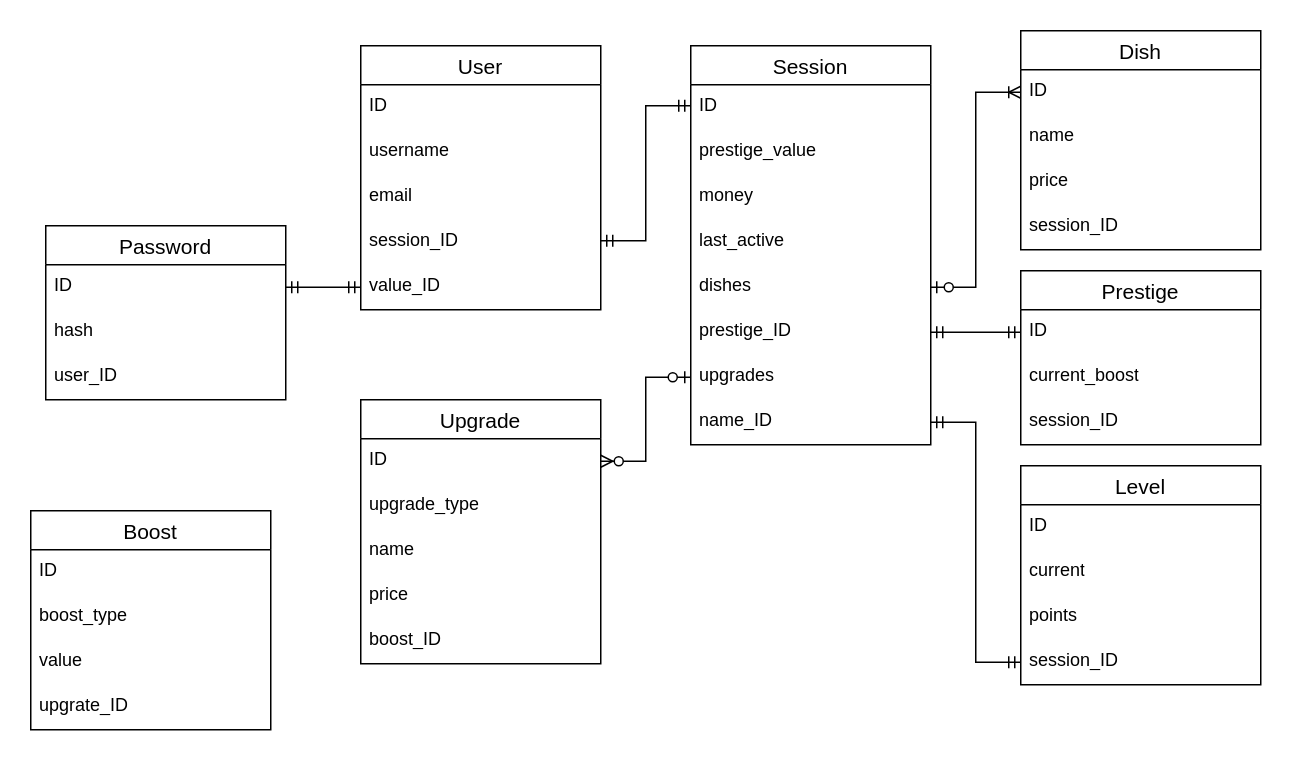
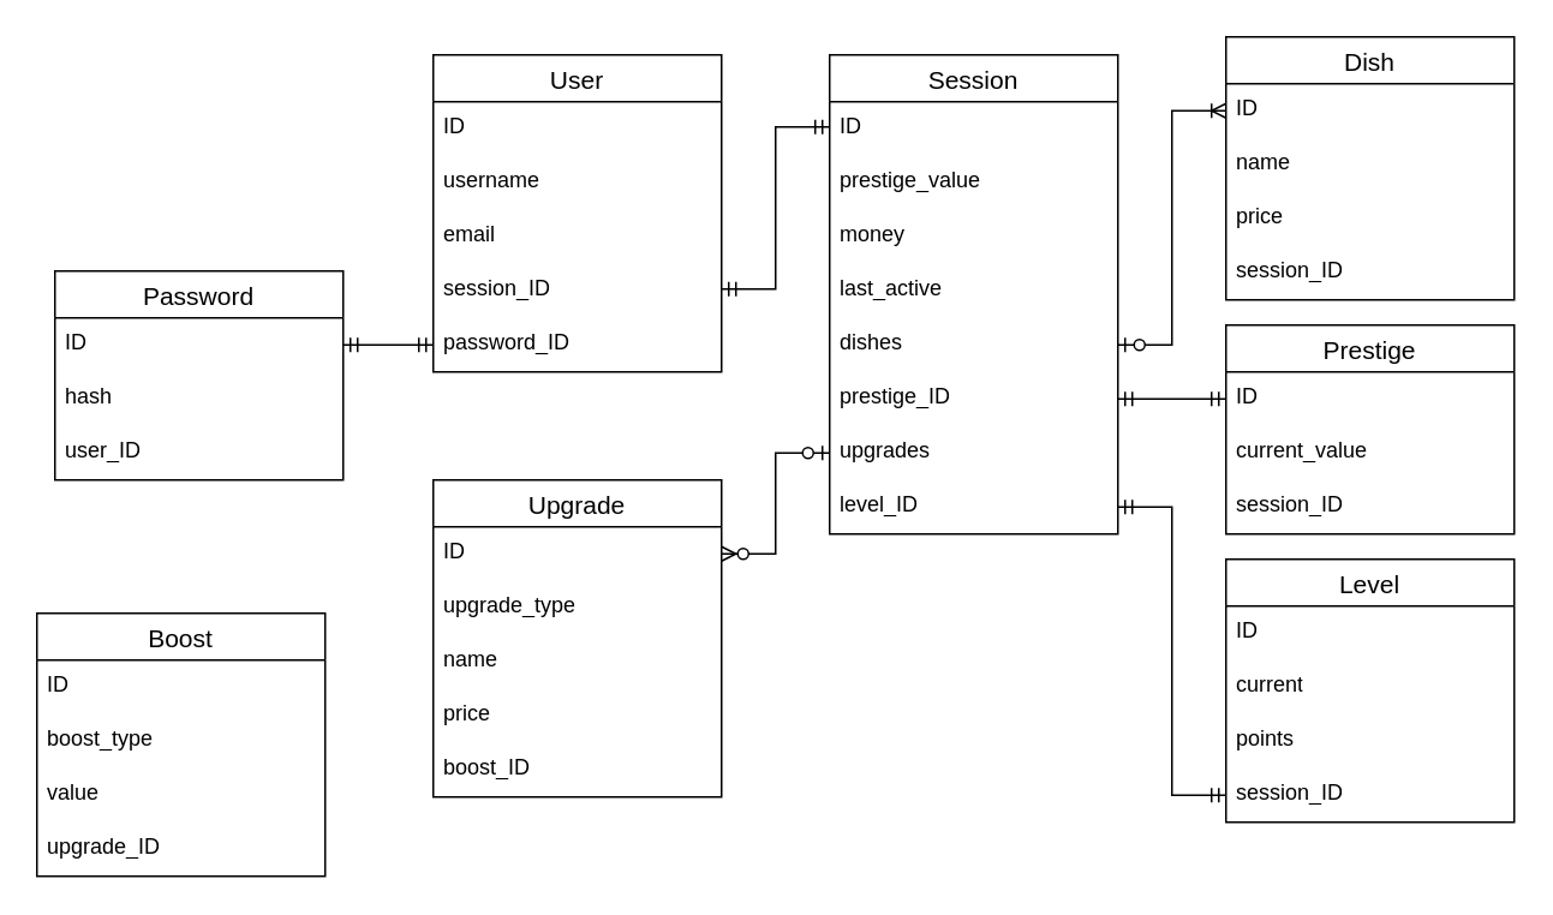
  <mxCell id="0" />
  <mxCell id="1" parent="0" />
  <mxCell id="2" value="User" style="swimlane;fontStyle=0;childLayout=stackLayout;horizontal=1;startSize=26;horizontalStack=0;resizeParent=1;resizeParentMax=0;resizeLast=0;collapsible=1;marginBottom=0;align=center;fontSize=14;" parent="1" vertex="1"><mxGeometry x="240" y="30" width="160" height="176" as="geometry" /></mxCell>
  <mxCell id="3" value="ID" style="text;strokeColor=none;fillColor=none;spacingLeft=4;spacingRight=4;overflow=hidden;rotatable=0;points=[[0,0.5],[1,0.5]];portConstraint=eastwest;fontSize=12;whiteSpace=wrap;html=1;" parent="2" vertex="1"><mxGeometry y="26" width="160" height="30" as="geometry" /></mxCell>
  <mxCell id="4" value="username" style="text;strokeColor=none;fillColor=none;spacingLeft=4;spacingRight=4;overflow=hidden;rotatable=0;points=[[0,0.5],[1,0.5]];portConstraint=eastwest;fontSize=12;whiteSpace=wrap;html=1;" parent="2" vertex="1"><mxGeometry y="56" width="160" height="30" as="geometry" /></mxCell>
  <mxCell id="5" value="email" style="text;strokeColor=none;fillColor=none;spacingLeft=4;spacingRight=4;overflow=hidden;rotatable=0;points=[[0,0.5],[1,0.5]];portConstraint=eastwest;fontSize=12;whiteSpace=wrap;html=1;" parent="2" vertex="1"><mxGeometry y="86" width="160" height="30" as="geometry" /></mxCell>
  <mxCell id="6" value="session_ID" style="text;strokeColor=none;fillColor=none;spacingLeft=4;spacingRight=4;overflow=hidden;rotatable=0;points=[[0,0.5],[1,0.5]];portConstraint=eastwest;fontSize=12;whiteSpace=wrap;html=1;" parent="2" vertex="1"><mxGeometry y="116" width="160" height="30" as="geometry" /></mxCell>
- <mxCell id="7" value="value_ID" style="text;strokeColor=none;fillColor=none;spacingLeft=4;spacingRight=4;overflow=hidden;rotatable=0;points=[[0,0.5],[1,0.5]];portConstraint=eastwest;fontSize=12;whiteSpace=wrap;html=1;" parent="2" vertex="1"><mxGeometry y="146" width="160" height="30" as="geometry" /></mxCell>
+ <mxCell id="7" value="password_ID" style="text;strokeColor=none;fillColor=none;spacingLeft=4;spacingRight=4;overflow=hidden;rotatable=0;points=[[0,0.5],[1,0.5]];portConstraint=eastwest;fontSize=12;whiteSpace=wrap;html=1;" parent="2" vertex="1"><mxGeometry y="146" width="160" height="30" as="geometry" /></mxCell>
  <mxCell id="8" value="Password" style="swimlane;fontStyle=0;childLayout=stackLayout;horizontal=1;startSize=26;horizontalStack=0;resizeParent=1;resizeParentMax=0;resizeLast=0;collapsible=1;marginBottom=0;align=center;fontSize=14;" parent="1" vertex="1"><mxGeometry x="30" y="150" width="160" height="116" as="geometry" /></mxCell>
  <mxCell id="9" value="ID" style="text;strokeColor=none;fillColor=none;spacingLeft=4;spacingRight=4;overflow=hidden;rotatable=0;points=[[0,0.5],[1,0.5]];portConstraint=eastwest;fontSize=12;whiteSpace=wrap;html=1;" parent="8" vertex="1"><mxGeometry y="26" width="160" height="30" as="geometry" /></mxCell>
  <mxCell id="10" value="hash" style="text;strokeColor=none;fillColor=none;spacingLeft=4;spacingRight=4;overflow=hidden;rotatable=0;points=[[0,0.5],[1,0.5]];portConstraint=eastwest;fontSize=12;whiteSpace=wrap;html=1;" parent="8" vertex="1"><mxGeometry y="56" width="160" height="30" as="geometry" /></mxCell>
  <mxCell id="11" value="user_ID" style="text;strokeColor=none;fillColor=none;spacingLeft=4;spacingRight=4;overflow=hidden;rotatable=0;points=[[0,0.5],[1,0.5]];portConstraint=eastwest;fontSize=12;whiteSpace=wrap;html=1;" parent="8" vertex="1"><mxGeometry y="86" width="160" height="30" as="geometry" /></mxCell>
  <mxCell id="12" value="Session" style="swimlane;fontStyle=0;childLayout=stackLayout;horizontal=1;startSize=26;horizontalStack=0;resizeParent=1;resizeParentMax=0;resizeLast=0;collapsible=1;marginBottom=0;align=center;fontSize=14;" parent="1" vertex="1"><mxGeometry x="460" y="30" width="160" height="266" as="geometry" /></mxCell>
  <mxCell id="13" value="ID" style="text;strokeColor=none;fillColor=none;spacingLeft=4;spacingRight=4;overflow=hidden;rotatable=0;points=[[0,0.5],[1,0.5]];portConstraint=eastwest;fontSize=12;whiteSpace=wrap;html=1;" parent="12" vertex="1"><mxGeometry y="26" width="160" height="30" as="geometry" /></mxCell>
  <mxCell id="14" value="prestige_value" style="text;strokeColor=none;fillColor=none;spacingLeft=4;spacingRight=4;overflow=hidden;rotatable=0;points=[[0,0.5],[1,0.5]];portConstraint=eastwest;fontSize=12;whiteSpace=wrap;html=1;" parent="12" vertex="1"><mxGeometry y="56" width="160" height="30" as="geometry" /></mxCell>
  <mxCell id="15" value="money" style="text;strokeColor=none;fillColor=none;spacingLeft=4;spacingRight=4;overflow=hidden;rotatable=0;points=[[0,0.5],[1,0.5]];portConstraint=eastwest;fontSize=12;whiteSpace=wrap;html=1;" parent="12" vertex="1"><mxGeometry y="86" width="160" height="30" as="geometry" /></mxCell>
  <mxCell id="16" value="last_active" style="text;strokeColor=none;fillColor=none;spacingLeft=4;spacingRight=4;overflow=hidden;rotatable=0;points=[[0,0.5],[1,0.5]];portConstraint=eastwest;fontSize=12;whiteSpace=wrap;html=1;" parent="12" vertex="1"><mxGeometry y="116" width="160" height="30" as="geometry" /></mxCell>
  <mxCell id="17" value="dishes" style="text;strokeColor=none;fillColor=none;spacingLeft=4;spacingRight=4;overflow=hidden;rotatable=0;points=[[0,0.5],[1,0.5]];portConstraint=eastwest;fontSize=12;whiteSpace=wrap;html=1;" parent="12" vertex="1"><mxGeometry y="146" width="160" height="30" as="geometry" /></mxCell>
  <mxCell id="18" value="prestige_ID" style="text;strokeColor=none;fillColor=none;spacingLeft=4;spacingRight=4;overflow=hidden;rotatable=0;points=[[0,0.5],[1,0.5]];portConstraint=eastwest;fontSize=12;whiteSpace=wrap;html=1;" parent="12" vertex="1"><mxGeometry y="176" width="160" height="30" as="geometry" /></mxCell>
  <mxCell id="19" value="upgrades" style="text;strokeColor=none;fillColor=none;spacingLeft=4;spacingRight=4;overflow=hidden;rotatable=0;points=[[0,0.5],[1,0.5]];portConstraint=eastwest;fontSize=12;whiteSpace=wrap;html=1;" parent="12" vertex="1"><mxGeometry y="206" width="160" height="30" as="geometry" /></mxCell>
- <mxCell id="20" value="name_ID" style="text;strokeColor=none;fillColor=none;spacingLeft=4;spacingRight=4;overflow=hidden;rotatable=0;points=[[0,0.5],[1,0.5]];portConstraint=eastwest;fontSize=12;whiteSpace=wrap;html=1;" parent="12" vertex="1"><mxGeometry y="236" width="160" height="30" as="geometry" /></mxCell>
+ <mxCell id="20" value="level_ID" style="text;strokeColor=none;fillColor=none;spacingLeft=4;spacingRight=4;overflow=hidden;rotatable=0;points=[[0,0.5],[1,0.5]];portConstraint=eastwest;fontSize=12;whiteSpace=wrap;html=1;" parent="12" vertex="1"><mxGeometry y="236" width="160" height="30" as="geometry" /></mxCell>
  <mxCell id="21" value="Prestige" style="swimlane;fontStyle=0;childLayout=stackLayout;horizontal=1;startSize=26;horizontalStack=0;resizeParent=1;resizeParentMax=0;resizeLast=0;collapsible=1;marginBottom=0;align=center;fontSize=14;" parent="1" vertex="1"><mxGeometry x="680" y="180" width="160" height="116" as="geometry" /></mxCell>
  <mxCell id="22" value="ID" style="text;strokeColor=none;fillColor=none;spacingLeft=4;spacingRight=4;overflow=hidden;rotatable=0;points=[[0,0.5],[1,0.5]];portConstraint=eastwest;fontSize=12;whiteSpace=wrap;html=1;" parent="21" vertex="1"><mxGeometry y="26" width="160" height="30" as="geometry" /></mxCell>
- <mxCell id="23" value="current_boost" style="text;strokeColor=none;fillColor=none;spacingLeft=4;spacingRight=4;overflow=hidden;rotatable=0;points=[[0,0.5],[1,0.5]];portConstraint=eastwest;fontSize=12;whiteSpace=wrap;html=1;" parent="21" vertex="1"><mxGeometry y="56" width="160" height="30" as="geometry" /></mxCell>
+ <mxCell id="23" value="current_value" style="text;strokeColor=none;fillColor=none;spacingLeft=4;spacingRight=4;overflow=hidden;rotatable=0;points=[[0,0.5],[1,0.5]];portConstraint=eastwest;fontSize=12;whiteSpace=wrap;html=1;" parent="21" vertex="1"><mxGeometry y="56" width="160" height="30" as="geometry" /></mxCell>
  <mxCell id="24" value="session_ID" style="text;strokeColor=none;fillColor=none;spacingLeft=4;spacingRight=4;overflow=hidden;rotatable=0;points=[[0,0.5],[1,0.5]];portConstraint=eastwest;fontSize=12;whiteSpace=wrap;html=1;" parent="21" vertex="1"><mxGeometry y="86" width="160" height="30" as="geometry" /></mxCell>
  <mxCell id="25" value="" style="edgeStyle=entityRelationEdgeStyle;fontSize=12;html=1;endArrow=ERmandOne;startArrow=ERmandOne;rounded=0;entryX=0;entryY=0.5;entryDx=0;entryDy=0;exitX=1;exitY=0.5;exitDx=0;exitDy=0;" parent="1" source="18" target="22" edge="1"><mxGeometry width="100" height="100" relative="1" as="geometry"><mxPoint x="660" y="171" as="sourcePoint" /><mxPoint x="250" y="276" as="targetPoint" /><Array as="points"><mxPoint x="270" y="250" /><mxPoint x="280" y="220" /></Array></mxGeometry></mxCell>
  <mxCell id="26" value="" style="fontSize=12;html=1;endArrow=ERmandOne;startArrow=ERmandOne;rounded=0;" parent="1" edge="1"><mxGeometry width="100" height="100" relative="1" as="geometry"><mxPoint x="400" y="160" as="sourcePoint" /><mxPoint x="460" y="70" as="targetPoint" /><Array as="points"><mxPoint x="430" y="160" /><mxPoint x="430" y="70" /></Array></mxGeometry></mxCell>
  <mxCell id="27" value="Dish" style="swimlane;fontStyle=0;childLayout=stackLayout;horizontal=1;startSize=26;horizontalStack=0;resizeParent=1;resizeParentMax=0;resizeLast=0;collapsible=1;marginBottom=0;align=center;fontSize=14;" parent="1" vertex="1"><mxGeometry x="680" y="20" width="160" height="146" as="geometry" /></mxCell>
  <mxCell id="28" value="ID" style="text;strokeColor=none;fillColor=none;spacingLeft=4;spacingRight=4;overflow=hidden;rotatable=0;points=[[0,0.5],[1,0.5]];portConstraint=eastwest;fontSize=12;whiteSpace=wrap;html=1;" parent="27" vertex="1"><mxGeometry y="26" width="160" height="30" as="geometry" /></mxCell>
  <mxCell id="29" value="name" style="text;strokeColor=none;fillColor=none;spacingLeft=4;spacingRight=4;overflow=hidden;rotatable=0;points=[[0,0.5],[1,0.5]];portConstraint=eastwest;fontSize=12;whiteSpace=wrap;html=1;" parent="27" vertex="1"><mxGeometry y="56" width="160" height="30" as="geometry" /></mxCell>
  <mxCell id="30" value="price" style="text;strokeColor=none;fillColor=none;spacingLeft=4;spacingRight=4;overflow=hidden;rotatable=0;points=[[0,0.5],[1,0.5]];portConstraint=eastwest;fontSize=12;whiteSpace=wrap;html=1;" parent="27" vertex="1"><mxGeometry y="86" width="160" height="30" as="geometry" /></mxCell>
  <mxCell id="31" value="session_ID" style="text;strokeColor=none;fillColor=none;spacingLeft=4;spacingRight=4;overflow=hidden;rotatable=0;points=[[0,0.5],[1,0.5]];portConstraint=eastwest;fontSize=12;whiteSpace=wrap;html=1;" parent="27" vertex="1"><mxGeometry y="116" width="160" height="30" as="geometry" /></mxCell>
  <mxCell id="32" value="Upgrade" style="swimlane;fontStyle=0;childLayout=stackLayout;horizontal=1;startSize=26;horizontalStack=0;resizeParent=1;resizeParentMax=0;resizeLast=0;collapsible=1;marginBottom=0;align=center;fontSize=14;" parent="1" vertex="1"><mxGeometry x="240" y="266" width="160" height="176" as="geometry" /></mxCell>
  <mxCell id="33" value="ID" style="text;strokeColor=none;fillColor=none;spacingLeft=4;spacingRight=4;overflow=hidden;rotatable=0;points=[[0,0.5],[1,0.5]];portConstraint=eastwest;fontSize=12;whiteSpace=wrap;html=1;" parent="32" vertex="1"><mxGeometry y="26" width="160" height="30" as="geometry" /></mxCell>
  <mxCell id="34" value="upgrade_type" style="text;strokeColor=none;fillColor=none;spacingLeft=4;spacingRight=4;overflow=hidden;rotatable=0;points=[[0,0.5],[1,0.5]];portConstraint=eastwest;fontSize=12;whiteSpace=wrap;html=1;" parent="32" vertex="1"><mxGeometry y="56" width="160" height="30" as="geometry" /></mxCell>
  <mxCell id="35" value="name" style="text;strokeColor=none;fillColor=none;spacingLeft=4;spacingRight=4;overflow=hidden;rotatable=0;points=[[0,0.5],[1,0.5]];portConstraint=eastwest;fontSize=12;whiteSpace=wrap;html=1;" parent="32" vertex="1"><mxGeometry y="86" width="160" height="30" as="geometry" /></mxCell>
  <mxCell id="36" value="price" style="text;strokeColor=none;fillColor=none;spacingLeft=4;spacingRight=4;overflow=hidden;rotatable=0;points=[[0,0.5],[1,0.5]];portConstraint=eastwest;fontSize=12;whiteSpace=wrap;html=1;" parent="32" vertex="1"><mxGeometry y="116" width="160" height="30" as="geometry" /></mxCell>
  <mxCell id="37" value="boost_ID" style="text;strokeColor=none;fillColor=none;spacingLeft=4;spacingRight=4;overflow=hidden;rotatable=0;points=[[0,0.5],[1,0.5]];portConstraint=eastwest;fontSize=12;whiteSpace=wrap;html=1;" parent="32" vertex="1"><mxGeometry y="146" width="160" height="30" as="geometry" /></mxCell>
  <mxCell id="38" value="Boost" style="swimlane;fontStyle=0;childLayout=stackLayout;horizontal=1;startSize=26;horizontalStack=0;resizeParent=1;resizeParentMax=0;resizeLast=0;collapsible=1;marginBottom=0;align=center;fontSize=14;" parent="1" vertex="1"><mxGeometry y="340" width="160" height="146" as="geometry" x="20" /></mxCell>
  <mxCell id="39" value="ID" style="text;strokeColor=none;fillColor=none;spacingLeft=4;spacingRight=4;overflow=hidden;rotatable=0;points=[[0,0.5],[1,0.5]];portConstraint=eastwest;fontSize=12;whiteSpace=wrap;html=1;" parent="38" vertex="1"><mxGeometry y="26" width="160" height="30" as="geometry" /></mxCell>
  <mxCell id="40" value="boost_type" style="text;strokeColor=none;fillColor=none;spacingLeft=4;spacingRight=4;overflow=hidden;rotatable=0;points=[[0,0.5],[1,0.5]];portConstraint=eastwest;fontSize=12;whiteSpace=wrap;html=1;" parent="38" vertex="1"><mxGeometry y="56" width="160" height="30" as="geometry" /></mxCell>
  <mxCell id="41" value="value" style="text;strokeColor=none;fillColor=none;spacingLeft=4;spacingRight=4;overflow=hidden;rotatable=0;points=[[0,0.5],[1,0.5]];portConstraint=eastwest;fontSize=12;whiteSpace=wrap;html=1;" parent="38" vertex="1"><mxGeometry y="86" width="160" height="30" as="geometry" /></mxCell>
- <mxCell id="42" value="upgrate_ID" style="text;strokeColor=none;fillColor=none;spacingLeft=4;spacingRight=4;overflow=hidden;rotatable=0;points=[[0,0.5],[1,0.5]];portConstraint=eastwest;fontSize=12;whiteSpace=wrap;html=1;" parent="38" vertex="1"><mxGeometry y="116" width="160" height="30" as="geometry" /></mxCell>
+ <mxCell id="42" value="upgrade_ID" style="text;strokeColor=none;fillColor=none;spacingLeft=4;spacingRight=4;overflow=hidden;rotatable=0;points=[[0,0.5],[1,0.5]];portConstraint=eastwest;fontSize=12;whiteSpace=wrap;html=1;" parent="38" vertex="1"><mxGeometry y="116" width="160" height="30" as="geometry" /></mxCell>
  <mxCell id="43" value="" style="edgeStyle=entityRelationEdgeStyle;fontSize=12;html=1;endArrow=ERmandOne;startArrow=ERmandOne;rounded=0;entryX=0;entryY=0.5;entryDx=0;entryDy=0;exitX=1;exitY=0.5;exitDx=0;exitDy=0;" parent="1" source="9" target="7" edge="1"><mxGeometry width="100" height="100" relative="1" as="geometry"><mxPoint x="-20" y="300" as="sourcePoint" /><mxPoint x="80" y="206" as="targetPoint" /></mxGeometry></mxCell>
  <mxCell id="44" value="" style="edgeStyle=entityRelationEdgeStyle;fontSize=12;html=1;endArrow=ERoneToMany;startArrow=ERzeroToOne;rounded=0;entryX=0;entryY=0.5;entryDx=0;entryDy=0;exitX=1;exitY=0.5;exitDx=0;exitDy=0;" parent="1" source="17" target="28" edge="1"><mxGeometry width="100" height="100" relative="1" as="geometry"><mxPoint x="450" y="330" as="sourcePoint" /><mxPoint x="550" y="230" as="targetPoint" /></mxGeometry></mxCell>
  <mxCell id="45" value="Level" style="swimlane;fontStyle=0;childLayout=stackLayout;horizontal=1;startSize=26;horizontalStack=0;resizeParent=1;resizeParentMax=0;resizeLast=0;collapsible=1;marginBottom=0;align=center;fontSize=14;" parent="1" vertex="1"><mxGeometry x="680" y="310" width="160" height="146" as="geometry" /></mxCell>
  <mxCell id="46" value="ID" style="text;strokeColor=none;fillColor=none;spacingLeft=4;spacingRight=4;overflow=hidden;rotatable=0;points=[[0,0.5],[1,0.5]];portConstraint=eastwest;fontSize=12;whiteSpace=wrap;html=1;" parent="45" vertex="1"><mxGeometry y="26" width="160" height="30" as="geometry" /></mxCell>
  <mxCell id="47" value="current" style="text;strokeColor=none;fillColor=none;spacingLeft=4;spacingRight=4;overflow=hidden;rotatable=0;points=[[0,0.5],[1,0.5]];portConstraint=eastwest;fontSize=12;whiteSpace=wrap;html=1;" parent="45" vertex="1"><mxGeometry y="56" width="160" height="30" as="geometry" /></mxCell>
  <mxCell id="48" value="points" style="text;strokeColor=none;fillColor=none;spacingLeft=4;spacingRight=4;overflow=hidden;rotatable=0;points=[[0,0.5],[1,0.5]];portConstraint=eastwest;fontSize=12;whiteSpace=wrap;html=1;" parent="45" vertex="1"><mxGeometry y="86" width="160" height="30" as="geometry" /></mxCell>
  <mxCell id="49" value="session_ID" style="text;strokeColor=none;fillColor=none;spacingLeft=4;spacingRight=4;overflow=hidden;rotatable=0;points=[[0,0.5],[1,0.5]];portConstraint=eastwest;fontSize=12;whiteSpace=wrap;html=1;" parent="45" vertex="1"><mxGeometry y="116" width="160" height="30" as="geometry" /></mxCell>
  <mxCell id="50" value="" style="edgeStyle=entityRelationEdgeStyle;fontSize=12;html=1;endArrow=ERmandOne;startArrow=ERmandOne;rounded=0;exitX=0;exitY=0.5;exitDx=0;exitDy=0;entryX=1;entryY=0.5;entryDx=0;entryDy=0;" parent="1" source="49" target="20" edge="1"><mxGeometry width="100" height="100" relative="1" as="geometry"><mxPoint x="590" y="440" as="sourcePoint" /><mxPoint x="400" y="270" as="targetPoint" /><Array as="points"><mxPoint x="630" y="350" /><mxPoint x="670" y="340" /><mxPoint x="620" y="280" /><mxPoint x="620" y="280" /></Array></mxGeometry></mxCell>
  <mxCell id="51" value="" style="edgeStyle=entityRelationEdgeStyle;fontSize=12;html=1;endArrow=ERzeroToMany;startArrow=ERzeroToOne;rounded=0;entryX=1;entryY=0.5;entryDx=0;entryDy=0;exitX=0;exitY=0.5;exitDx=0;exitDy=0;" parent="1" source="19" target="33" edge="1"><mxGeometry width="100" height="100" relative="1" as="geometry"><mxPoint x="280" y="330" as="sourcePoint" /><mxPoint x="380" y="230" as="targetPoint" /></mxGeometry></mxCell>
